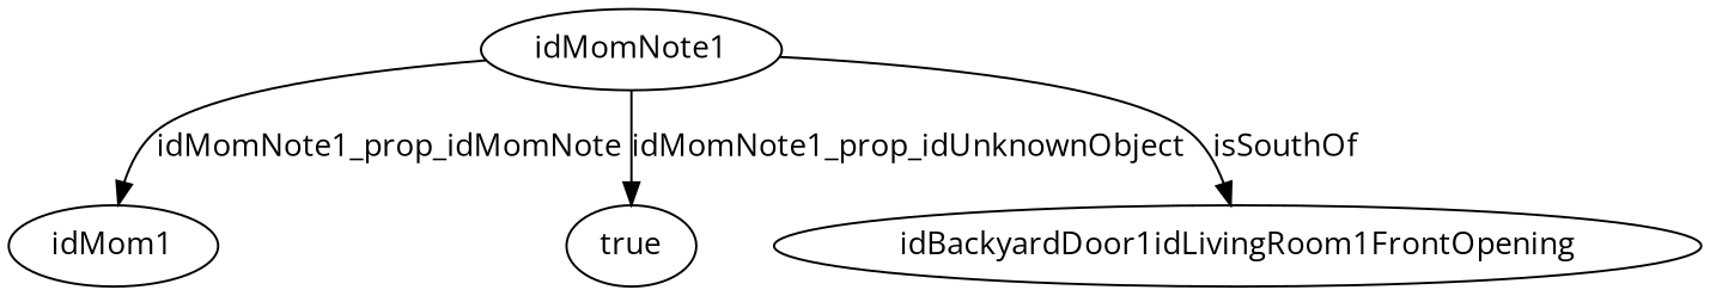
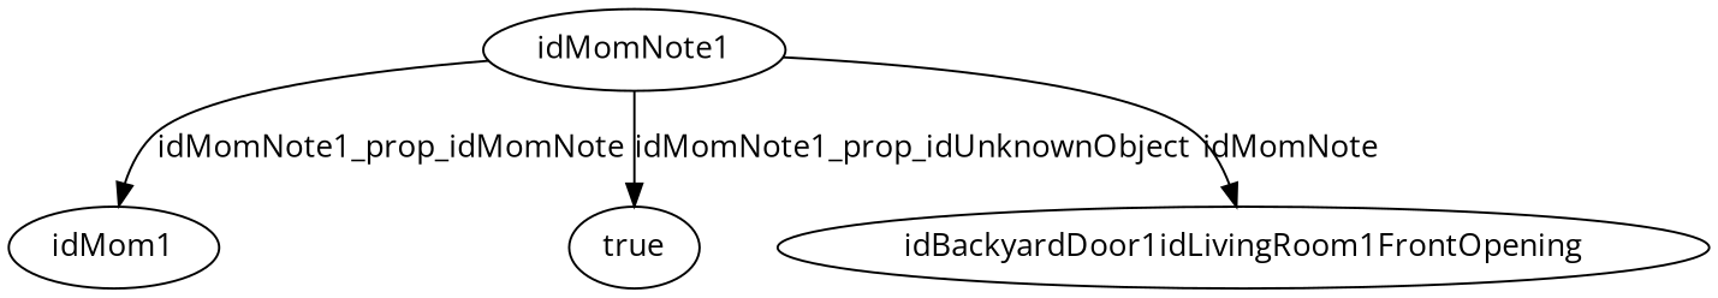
  strict digraph {
    fontname="Open Sans"
    node [fontname="Open Sans"]
    edge [edge_type=property fontname="Open Sans"]
    idMomNote1 [node_type=entity_node root=root]
    idMom1
    true
    idBackyardDoor1idLivingRoom1FrontOpening
    idMomNote1 -> idMom1 [label=idMomNote1_prop_idMomNote]
    idMomNote1 -> true [label=idMomNote1_prop_idUnknownObject]
-   idMomNote1 -> idBackyardDoor1idLivingRoom1FrontOpening [edge_type=relationship label=isSouthOf]
+   idMomNote1 -> idBackyardDoor1idLivingRoom1FrontOpening [edge_type=relationship label=idMomNote]
  }
